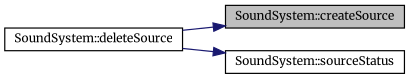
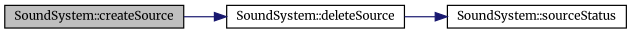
  digraph {
    fontname=Merriweather
    rankdir=LR
    node [color=black fillcolor=white fontname=Merriweather fontsize=10 shape=record style=filled]
    edge [color=midnightblue fontname=Merriweather fontsize=10 labelfontname=Helvetica labelfontsize=10 style=solid]
    n1 [fillcolor=grey75 fontcolor=black height=0.2 label="SoundSystem::createSource" width=0.4]
    n2 [height=0.2 label="SoundSystem::deleteSource" width=0.4]
    n3 [height=0.2 label="SoundSystem::sourceStatus" width=0.4]
-   n2 -> n1
+   n1 -> n2
    n2 -> n3
  }
